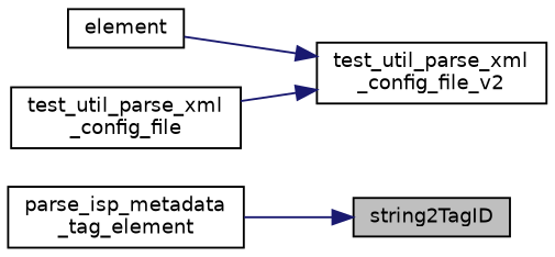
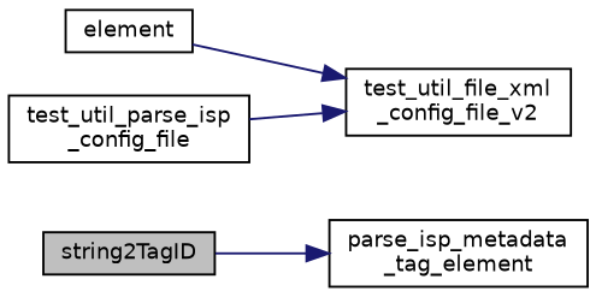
  digraph {
    rankdir=RL
    node [color=black fillcolor=white fontname=Helvetica fontsize=10 shape=record style=filled]
    edge [color=midnightblue dir=back fontname=Helvetica fontsize=10 labelfontname=Helvetica labelfontsize=10 style=solid]
    n1 [fillcolor=grey75 fontcolor=black height=0.2 label=string2TagID width=0.4]
    n2 [height=0.2 label="parse_isp_metadata\l_tag_element" width=0.4]
-   n3 [height=0.2 label="test_util_parse_xml\l_config_file_v2" width=0.4]
+   n3 [height=0.2 label="test_util_file_xml\l_config_file_v2" width=0.4]
    n4 [height=0.2 label=element width=0.4]
-   n5 [height=0.2 label="test_util_parse_xml\l_config_file" width=0.4]
-   n1 -> n2
+   n5 [height=0.2 label="test_util_parse_isp\l_config_file" width=0.4]
+   n2 -> n1
    n3 -> n4
    n3 -> n5
  }
